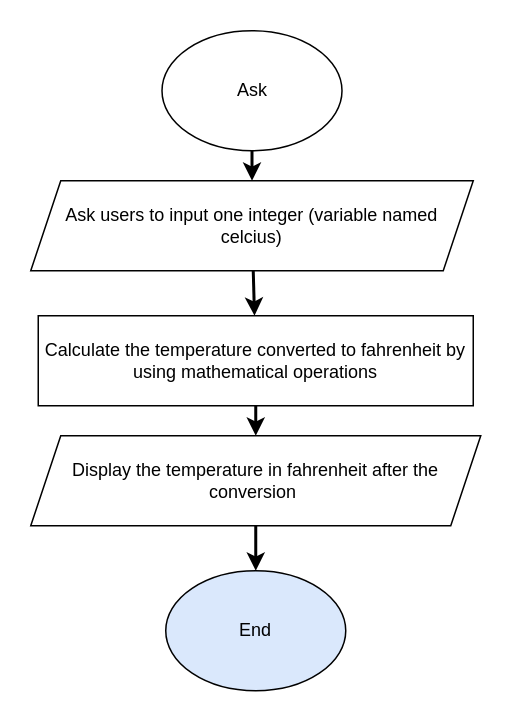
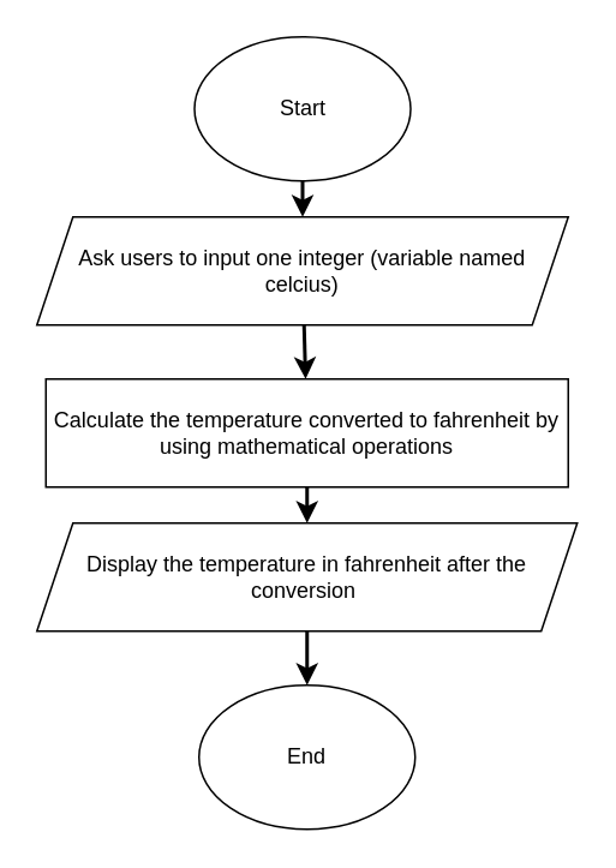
  <mxCell id="0" />
  <mxCell id="1" parent="0" />
  <mxCell id="2" value="" style="edgeStyle=none;html=1;strokeWidth=2;fontSize=12;entryX=0.5;entryY=0;entryDx=0;entryDy=0;" edge="1" parent="1" source="3" target="6"><mxGeometry relative="1" as="geometry" /></mxCell>
- <mxCell id="3" value="Ask" style="ellipse;whiteSpace=wrap;html=1;" vertex="1" parent="1"><mxGeometry x="107.5" y="20" width="120" height="80" as="geometry" /></mxCell>
- <mxCell id="4" value="End" style="ellipse;whiteSpace=wrap;html=1;fillColor=#dae8fc;" vertex="1" parent="1"><mxGeometry x="110" y="380" width="120" height="80" as="geometry" /></mxCell>
+ <mxCell id="3" value="Start" style="ellipse;whiteSpace=wrap;html=1;" vertex="1" parent="1"><mxGeometry x="107.5" y="20" width="120" height="80" as="geometry" /></mxCell>
+ <mxCell id="4" value="End" style="ellipse;whiteSpace=wrap;html=1;" vertex="1" parent="1"><mxGeometry x="110" y="380" width="120" height="80" as="geometry" /></mxCell>
  <mxCell id="5" value="" style="edgeStyle=none;html=1;strokeWidth=2;fontSize=12;" edge="1" parent="1" source="6" target="9"><mxGeometry relative="1" as="geometry" /></mxCell>
  <mxCell id="6" value="Ask users to input one integer (variable named celcius)" style="shape=parallelogram;perimeter=parallelogramPerimeter;whiteSpace=wrap;html=1;fixedSize=1;spacing=8;" vertex="1" parent="1"><mxGeometry x="20" y="120" width="295" height="60" as="geometry" /></mxCell>
  <mxCell id="7" value="" style="edgeStyle=none;html=1;strokeWidth=2;fontSize=12;" edge="1" parent="1" source="8" target="4"><mxGeometry relative="1" as="geometry" /></mxCell>
  <mxCell id="8" value="Display the temperature in fahrenheit after the conversion&amp;nbsp;" style="shape=parallelogram;perimeter=parallelogramPerimeter;whiteSpace=wrap;html=1;fixedSize=1;" vertex="1" parent="1"><mxGeometry x="20" y="290" width="300" height="60" as="geometry" /></mxCell>
  <mxCell id="9" value="Calculate the temperature converted to fahrenheit by using mathematical operations" style="rounded=0;whiteSpace=wrap;html=1;" vertex="1" parent="1"><mxGeometry x="25" y="210" width="290" height="60" as="geometry" /></mxCell>
  <mxCell id="10" value="" style="endArrow=classic;html=1;exitX=0.5;exitY=1;exitDx=0;exitDy=0;fontSize=12;strokeWidth=2;" edge="1" parent="1" source="9" target="8"><mxGeometry width="50" height="50" relative="1" as="geometry"><mxPoint x="145" y="260" as="sourcePoint" /><mxPoint x="195" y="210" as="targetPoint" /></mxGeometry></mxCell>
